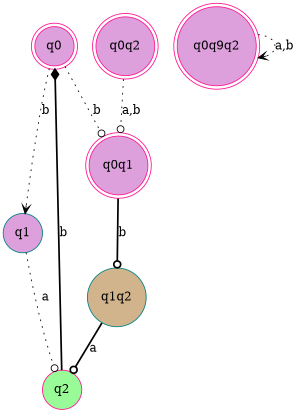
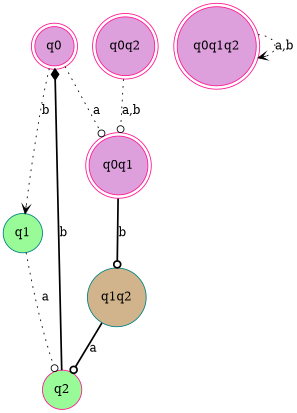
  digraph {
    rankdir=TB
    node [color=deeppink fillcolor=plum shape=doublecircle style=filled]
    edge [arrowhead=odot style=dotted]
    q0
    q0q1
-   q1 [color=teal shape=circle]
+   q1 [color=teal fillcolor=palegreen shape=circle]
    q1q2 [color=teal fillcolor=tan shape=circle]
    q2 [fillcolor=palegreen shape=circle]
-   q0q1q2 [label=q0q9q2]
+   q0q1q2
    q0q2
-   q0 -> q0q1 [label=b]
+   q0 -> q0q1 [label=a]
    q0 -> q1 [arrowhead=vee label=b]
    q0q1 -> q1q2 [label=b style=bold]
    q1 -> q2 [label=a]
    q1q2 -> q2 [label=a style=bold]
    q2 -> q0 [arrowhead=diamond label=b style=bold]
    q0q1q2 -> q0q1q2 [arrowhead=vee label="a,b"]
    q0q2 -> q0q1 [label="a,b"]
  }
